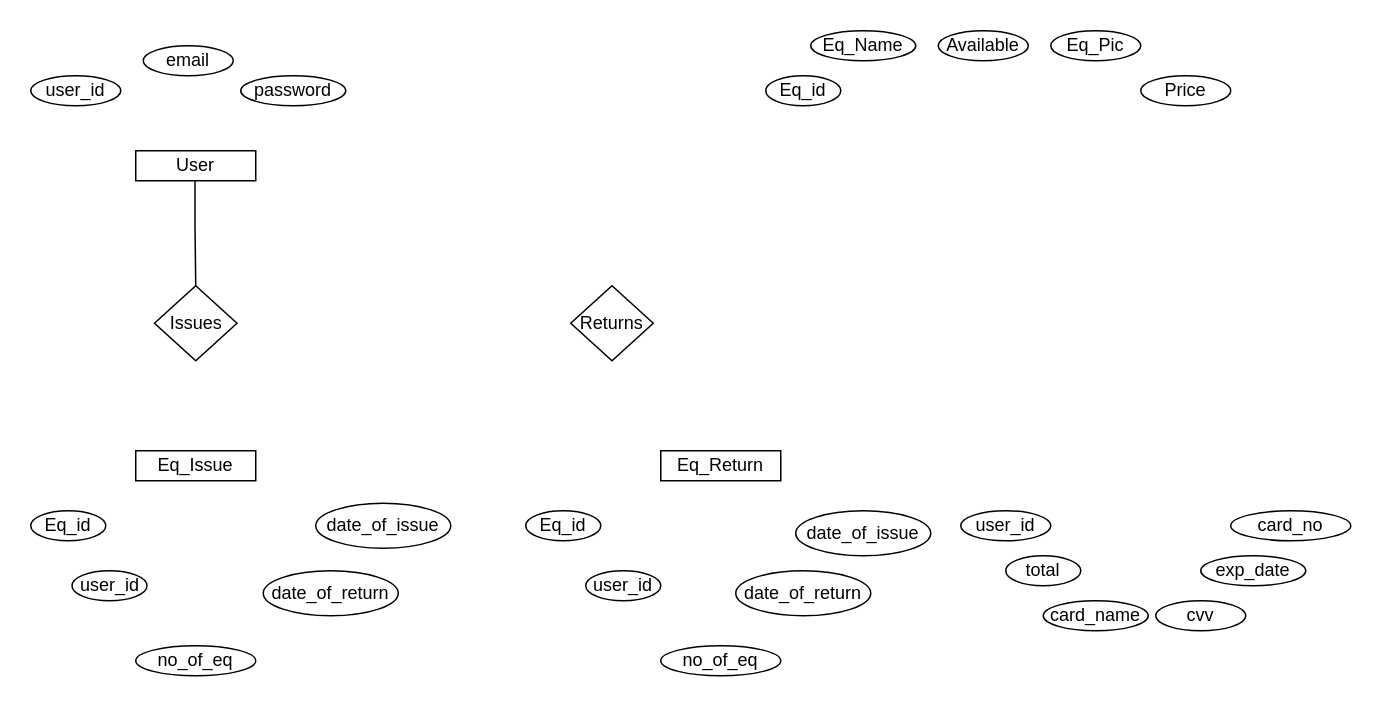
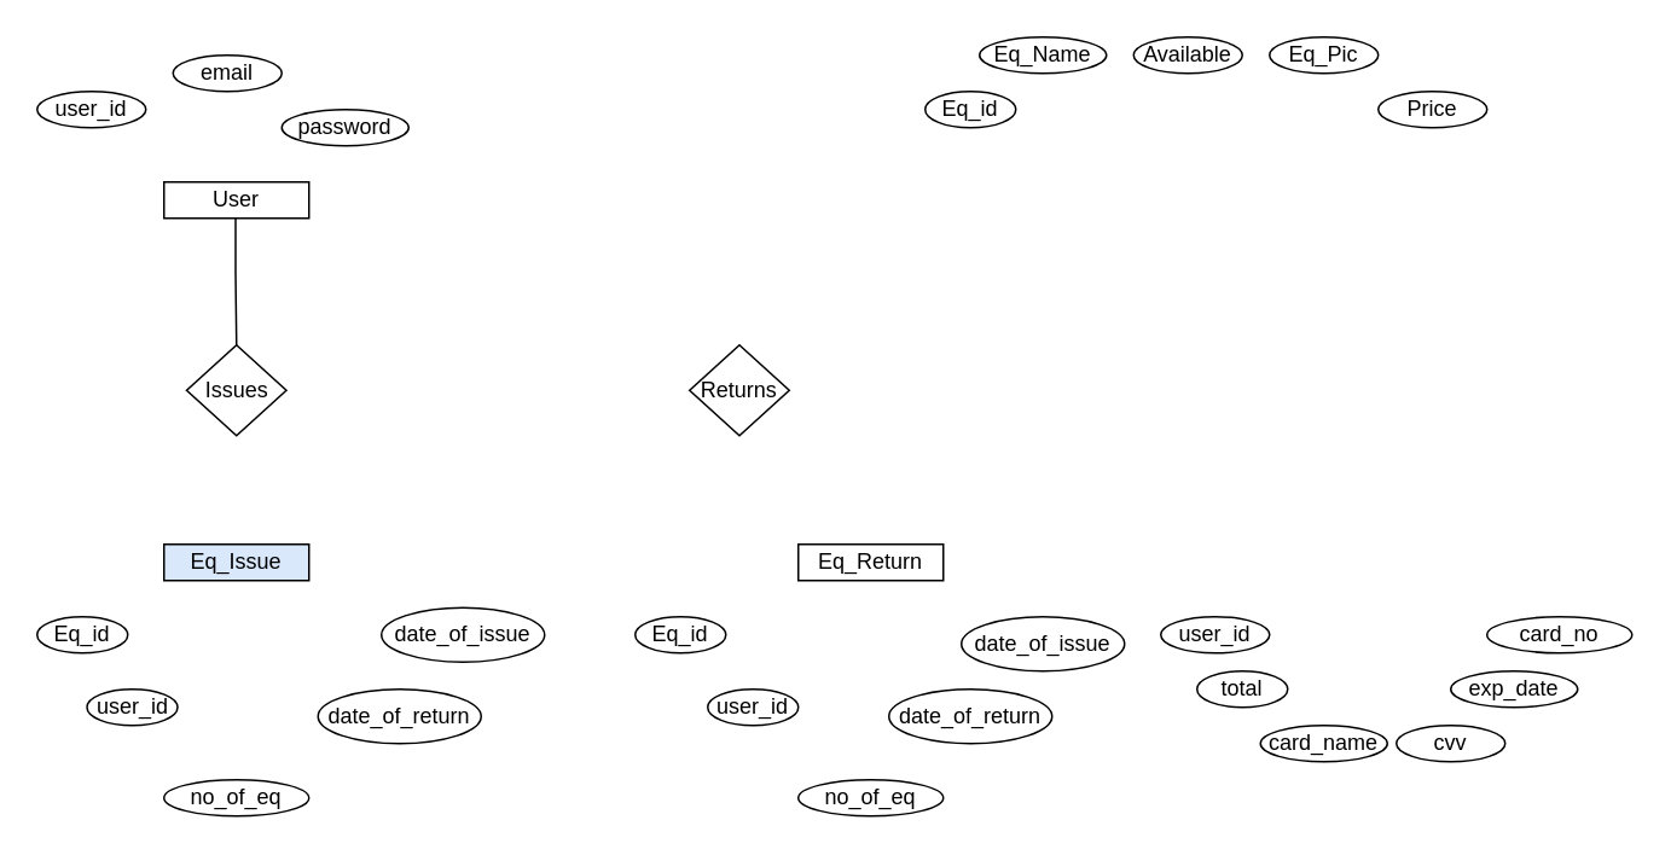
  <mxCell id="0" />
  <mxCell id="1" parent="0" />
  <mxCell id="2" value="User" style="rounded=0;whiteSpace=wrap;html=1;" vertex="1" parent="1"><mxGeometry x="90" y="100" width="80" height="20" as="geometry" /></mxCell>
- <mxCell id="3" value="password" style="ellipse;whiteSpace=wrap;html=1;" vertex="1" parent="1"><mxGeometry x="160" y="50" width="70" height="20" as="geometry" /></mxCell>
+ <mxCell id="3" value="password" style="ellipse;whiteSpace=wrap;html=1;" vertex="1" parent="1"><mxGeometry x="155" y="60" width="70" height="20" as="geometry" /></mxCell>
  <mxCell id="4" value="email" style="ellipse;whiteSpace=wrap;html=1;" vertex="1" parent="1"><mxGeometry x="95" y="30" width="60" height="20" as="geometry" /></mxCell>
  <mxCell id="5" value="user_id" style="ellipse;whiteSpace=wrap;html=1;" vertex="1" parent="1"><mxGeometry x="20" y="50" width="60" height="20" as="geometry" /></mxCell>
  <mxCell id="6" value="Eq_id" style="ellipse;whiteSpace=wrap;html=1;" vertex="1" parent="1"><mxGeometry x="510" y="50" width="50" height="20" as="geometry" /></mxCell>
  <mxCell id="7" value="Eq_Name" style="ellipse;whiteSpace=wrap;html=1;" vertex="1" parent="1"><mxGeometry x="540" y="20" width="70" height="20" as="geometry" /></mxCell>
  <mxCell id="8" value="Available" style="ellipse;whiteSpace=wrap;html=1;" vertex="1" parent="1"><mxGeometry x="625" y="20" width="60" height="20" as="geometry" /></mxCell>
  <mxCell id="9" value="Eq_Pic" style="ellipse;whiteSpace=wrap;html=1;" vertex="1" parent="1"><mxGeometry x="700" y="20" width="60" height="20" as="geometry" /></mxCell>
  <mxCell id="10" value="Price" style="ellipse;whiteSpace=wrap;html=1;" vertex="1" parent="1"><mxGeometry x="760" y="50" width="60" height="20" as="geometry" /></mxCell>
  <mxCell id="11" value="Issues" style="rhombus;whiteSpace=wrap;html=1;" vertex="1" parent="1"><mxGeometry x="102.5" y="190" width="55" height="50" as="geometry" /></mxCell>
- <mxCell id="12" value="Eq_Issue" style="rounded=0;whiteSpace=wrap;html=1;" vertex="1" parent="1"><mxGeometry x="90" y="300" width="80" height="20" as="geometry" /></mxCell>
+ <mxCell id="12" value="Eq_Issue" style="rounded=0;whiteSpace=wrap;html=1;fillColor=#dae8fc;" vertex="1" parent="1"><mxGeometry x="90" y="300" width="80" height="20" as="geometry" /></mxCell>
  <mxCell id="13" value="Eq_id" style="ellipse;whiteSpace=wrap;html=1;" vertex="1" parent="1"><mxGeometry x="20" y="340" width="50" height="20" as="geometry" /></mxCell>
  <mxCell id="14" value="user_id" style="ellipse;whiteSpace=wrap;html=1;" vertex="1" parent="1"><mxGeometry x="47.5" y="380" width="50" height="20" as="geometry" /></mxCell>
  <mxCell id="15" value="date_of_issue" style="ellipse;whiteSpace=wrap;html=1;" vertex="1" parent="1"><mxGeometry x="210" y="335" width="90" height="30" as="geometry" /></mxCell>
  <mxCell id="16" value="date_of_return" style="ellipse;whiteSpace=wrap;html=1;" vertex="1" parent="1"><mxGeometry x="175" y="380" width="90" height="30" as="geometry" /></mxCell>
  <mxCell id="17" value="no_of_eq" style="ellipse;whiteSpace=wrap;html=1;" vertex="1" parent="1"><mxGeometry x="90" y="430" width="80" height="20" as="geometry" /></mxCell>
  <mxCell id="18" value="Eq_Return" style="rounded=0;whiteSpace=wrap;html=1;" vertex="1" parent="1"><mxGeometry x="440" y="300" width="80" height="20" as="geometry" /></mxCell>
  <mxCell id="19" value="Eq_id" style="ellipse;whiteSpace=wrap;html=1;" vertex="1" parent="1"><mxGeometry x="350" y="340" width="50" height="20" as="geometry" /></mxCell>
  <mxCell id="20" value="user_id" style="ellipse;whiteSpace=wrap;html=1;" vertex="1" parent="1"><mxGeometry x="390" y="380" width="50" height="20" as="geometry" /></mxCell>
  <mxCell id="21" value="no_of_eq" style="ellipse;whiteSpace=wrap;html=1;" vertex="1" parent="1"><mxGeometry x="440" y="430" width="80" height="20" as="geometry" /></mxCell>
  <mxCell id="22" value="date_of_return" style="ellipse;whiteSpace=wrap;html=1;" vertex="1" parent="1"><mxGeometry x="490" y="380" width="90" height="30" as="geometry" /></mxCell>
  <mxCell id="23" value="date_of_issue" style="ellipse;whiteSpace=wrap;html=1;" vertex="1" parent="1"><mxGeometry x="530" y="340" width="90" height="30" as="geometry" /></mxCell>
  <mxCell id="24" value="Returns" style="rhombus;whiteSpace=wrap;html=1;" vertex="1" parent="1"><mxGeometry x="380" y="190" width="55" height="50" as="geometry" /></mxCell>
  <mxCell id="25" value="user_id" style="ellipse;whiteSpace=wrap;html=1;" vertex="1" parent="1"><mxGeometry x="640" y="340" width="60" height="20" as="geometry" /></mxCell>
- <mxCell id="26" value="total" style="ellipse;whiteSpace=wrap;html=1;" vertex="1" parent="1"><mxGeometry x="670" y="370" width="50" height="20" as="geometry" /></mxCell>
+ <mxCell id="26" value="total" style="ellipse;whiteSpace=wrap;html=1;" vertex="1" parent="1"><mxGeometry x="660" y="370" width="50" height="20" as="geometry" /></mxCell>
  <mxCell id="27" value="card_no" style="ellipse;whiteSpace=wrap;html=1;" vertex="1" parent="1"><mxGeometry x="820" y="340" width="80" height="20" as="geometry" /></mxCell>
  <mxCell id="28" value="card_name" style="ellipse;whiteSpace=wrap;html=1;" vertex="1" parent="1"><mxGeometry x="695" y="400" width="70" height="20" as="geometry" /></mxCell>
  <mxCell id="29" value="exp_date" style="ellipse;whiteSpace=wrap;html=1;" vertex="1" parent="1"><mxGeometry x="800" y="370" width="70" height="20" as="geometry" /></mxCell>
  <mxCell id="30" value="cvv" style="ellipse;whiteSpace=wrap;html=1;" vertex="1" parent="1"><mxGeometry x="770" y="400" width="60" height="20" as="geometry" /></mxCell>
  <mxCell id="31" value="" style="endArrow=none;html=1;rounded=0;" edge="1" parent="1"><mxGeometry relative="1" as="geometry"><mxPoint x="129.5" y="120" as="sourcePoint" /><mxPoint x="130" y="190" as="targetPoint" /><Array as="points"><mxPoint x="129.5" y="150" /></Array></mxGeometry></mxCell>
